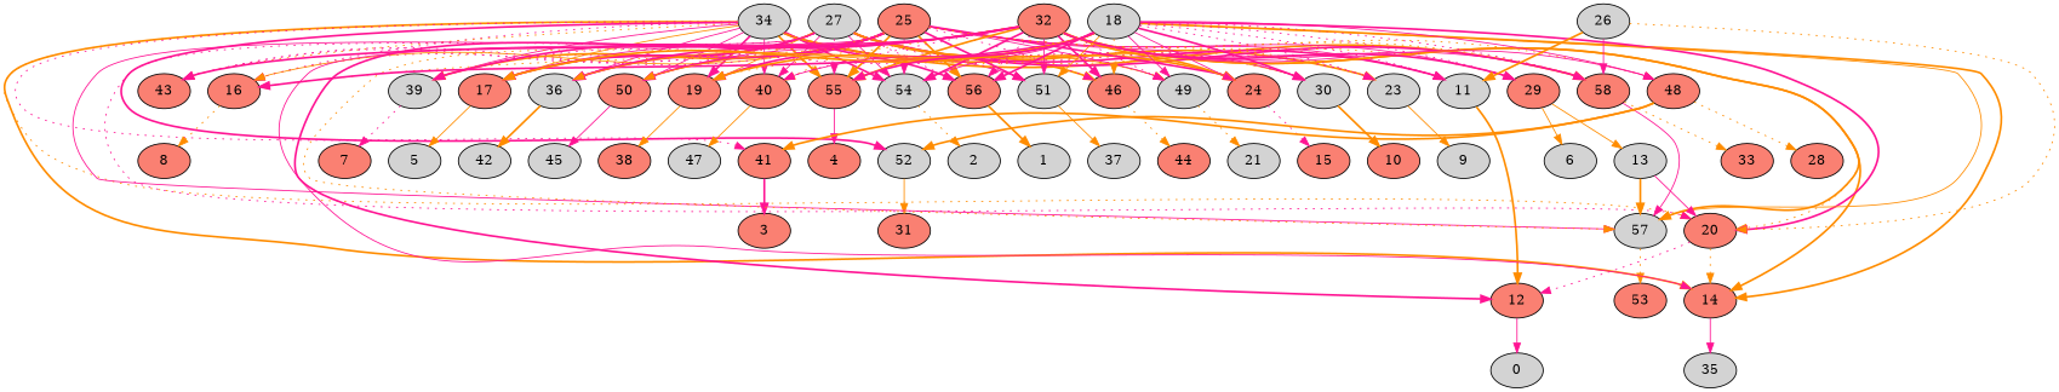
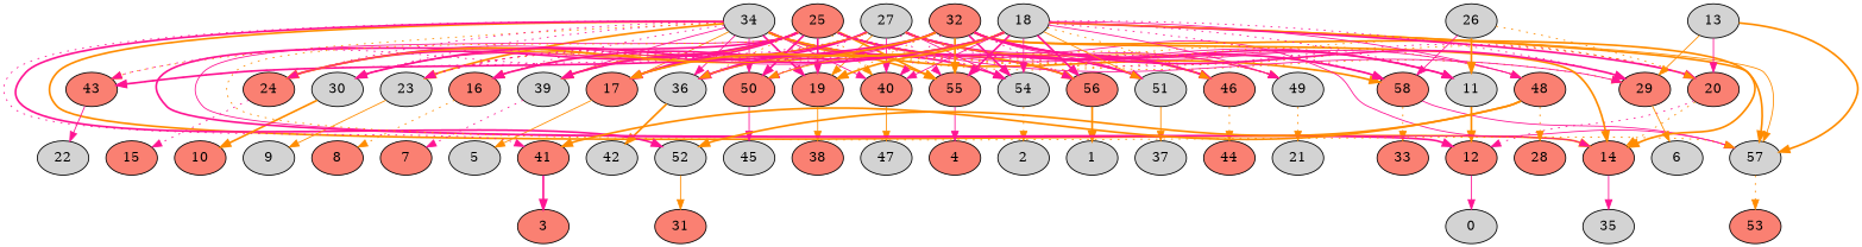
  digraph {
    node [fillcolor=salmon style=filled]
    edge [color=deeppink style=dotted]
    34 [fillcolor=lightgrey]
    30 [fillcolor=lightgrey]
    23 [fillcolor=lightgrey]
    16
    39 [fillcolor=lightgrey]
    14
    20
    17
    36 [fillcolor=lightgrey]
    50
    19
    40
    55
    43
    41
    52 [fillcolor=lightgrey]
    54 [fillcolor=lightgrey]
    56
    51 [fillcolor=lightgrey]
    46
    58
    11 [fillcolor=lightgrey]
    49 [fillcolor=lightgrey]
    24
    10
    9 [fillcolor=lightgrey]
    8
    7
    35 [fillcolor=lightgrey]
    12
    5 [fillcolor=lightgrey]
    42 [fillcolor=lightgrey]
    45 [fillcolor=lightgrey]
    38
    47 [fillcolor=lightgrey]
    4
+   22 [fillcolor=lightgrey]
    3
    31
    2 [fillcolor=lightgrey]
    1 [fillcolor=lightgrey]
    37 [fillcolor=lightgrey]
    44
    57 [fillcolor=lightgrey]
    33
    21 [fillcolor=lightgrey]
    15
    27 [fillcolor=lightgrey]
    29
    6 [fillcolor=lightgrey]
    53
    25
    48
    28
    0 [fillcolor=lightgrey]
    32
    18 [fillcolor=lightgrey]
    13 [fillcolor=lightgrey]
    26 [fillcolor=lightgrey]
    34 -> 30
    34 -> 23 [color=darkorange style=bold]
    34 -> 16
    34 -> 39 [style=solid]
    34 -> 14 [color=darkorange style=bold]
    34 -> 20 [color=darkorange]
    34 -> 17 [color=darkorange style=solid]
    34 -> 36 [style=solid]
    34 -> 50 [style=solid]
    34 -> 19 [style=bold]
    34 -> 40 [style=solid]
    34 -> 55 [color=darkorange style=bold]
    34 -> 43 [color=darkorange]
    34 -> 41
    34 -> 52 [style=bold]
    34 -> 54 [style=bold]
    34 -> 56 [style=bold]
    34 -> 51 [style=solid]
    34 -> 46 [color=darkorange]
    34 -> 58 [color=darkorange style=bold]
    34 -> 11 [color=darkorange]
    34 -> 49 [color=darkorange]
    34 -> 24
    30 -> 10 [color=darkorange style=bold]
    23 -> 9 [color=darkorange style=solid]
    16 -> 8 [color=darkorange]
    39 -> 7
    14 -> 35 [style=solid]
    20 -> 14 [color=darkorange]
    20 -> 12
    17 -> 5 [color=darkorange style=solid]
    36 -> 42 [color=darkorange style=bold]
    50 -> 45 [style=solid]
    19 -> 38 [color=darkorange style=solid]
    40 -> 47 [color=darkorange style=solid]
    55 -> 4 [style=solid]
+   43 -> 22 [style=solid]
    41 -> 3 [style=bold]
    52 -> 31 [color=darkorange style=solid]
    54 -> 2 [color=darkorange]
    56 -> 1 [color=darkorange style=bold]
    51 -> 37 [color=darkorange style=solid]
    46 -> 44 [color=darkorange]
    58 -> 57 [style=solid]
    58 -> 33 [color=darkorange]
    11 -> 12 [color=darkorange style=bold]
    49 -> 21 [color=darkorange]
    24 -> 15
    12 -> 0 [style=solid]
    57 -> 53 [color=darkorange]
    27 -> 30 [color=darkorange style=solid]
    27 -> 23
    27 -> 16
    27 -> 39
    27 -> 20
    27 -> 17 [style=bold]
    27 -> 36 [style=bold]
    27 -> 50
    27 -> 19 [color=darkorange style=solid]
    27 -> 40 [style=solid]
    27 -> 55
    27 -> 43
    27 -> 54 [style=solid]
    27 -> 56
    27 -> 51
    27 -> 46 [color=darkorange style=bold]
    27 -> 58 [style=bold]
    27 -> 11 [style=bold]
    27 -> 49 [color=darkorange style=solid]
-   27 -> 24 [color=darkorange style=bold]
+   27 -> 24 [color=darkorange style=solid]
    27 -> 57 [style=solid]
    27 -> 29 [color=darkorange]
    29 -> 6 [color=darkorange style=solid]
    25 -> 30 [style=solid]
    25 -> 23 [color=darkorange]
    25 -> 16 [color=darkorange style=solid]
    25 -> 39 [color=darkorange style=bold]
    25 -> 14 [style=solid]
    25 -> 17 [style=bold]
    25 -> 36 [color=darkorange]
    25 -> 50 [style=bold]
    25 -> 19 [style=bold]
    25 -> 40 [color=darkorange]
    25 -> 55 [color=darkorange style=bold]
    25 -> 43
    25 -> 54
    25 -> 56 [color=darkorange style=bold]
    25 -> 51 [style=bold]
    25 -> 46
    25 -> 58 [color=darkorange]
    25 -> 11 [style=solid]
    25 -> 49 [style=solid]
    25 -> 24 [style=bold]
    25 -> 12 [style=bold]
    25 -> 57 [color=darkorange]
    25 -> 29 [style=solid]
    25 -> 48 [color=darkorange]
    48 -> 41 [color=darkorange style=bold]
    48 -> 52 [color=darkorange style=bold]
    48 -> 28 [color=darkorange]
    32 -> 30
    32 -> 23
    32 -> 16 [color=darkorange]
    32 -> 39 [style=bold]
    32 -> 14 [color=darkorange style=bold]
    32 -> 20 [color=darkorange]
    32 -> 17 [style=solid]
    32 -> 36 [style=bold]
    32 -> 50 [style=solid]
    32 -> 19 [color=darkorange]
    32 -> 40
    32 -> 55 [color=darkorange style=bold]
    32 -> 43 [style=bold]
    32 -> 54 [style=bold]
    32 -> 56
    32 -> 51 [style=solid]
    32 -> 46 [style=bold]
    32 -> 58 [style=solid]
    32 -> 11 [style=solid]
    32 -> 49
    32 -> 24 [color=darkorange style=bold]
    32 -> 57 [color=darkorange style=bold]
    32 -> 29 [style=bold]
    32 -> 48 [style=solid]
    18 -> 30 [style=bold]
    18 -> 23
    18 -> 16 [style=bold]
    18 -> 39
    18 -> 14 [color=darkorange style=bold]
    18 -> 20 [style=bold]
    18 -> 17 [color=darkorange style=bold]
    18 -> 36 [color=darkorange style=solid]
    18 -> 50 [color=darkorange style=solid]
    18 -> 19 [color=darkorange style=bold]
    18 -> 40 [style=solid]
    18 -> 55 [style=bold]
    18 -> 54 [style=solid]
    18 -> 56 [style=bold]
    18 -> 51 [color=darkorange style=solid]
    18 -> 46 [color=darkorange]
    18 -> 58
    18 -> 11
    18 -> 49 [style=solid]
    18 -> 24 [style=solid]
    18 -> 57 [color=darkorange style=solid]
    18 -> 29
    18 -> 48 [style=solid]
    13 -> 20 [style=solid]
    13 -> 57 [color=darkorange style=bold]
-   29 -> 13 [color=darkorange style=solid]
+   13 -> 29 [color=darkorange style=solid]
    26 -> 20 [color=darkorange]
    26 -> 58 [style=solid]
    26 -> 11 [color=darkorange style=bold]
  }
